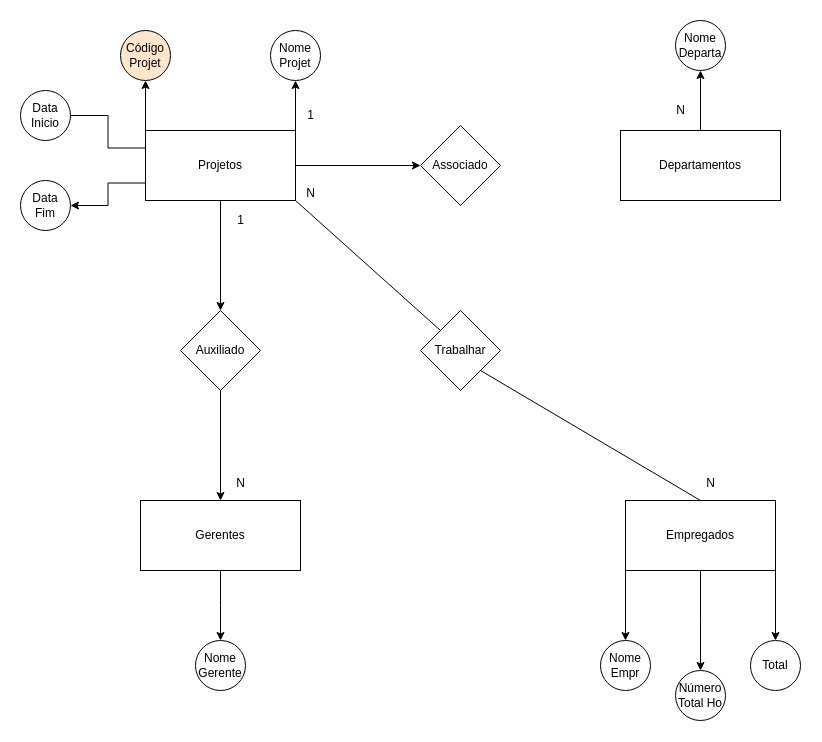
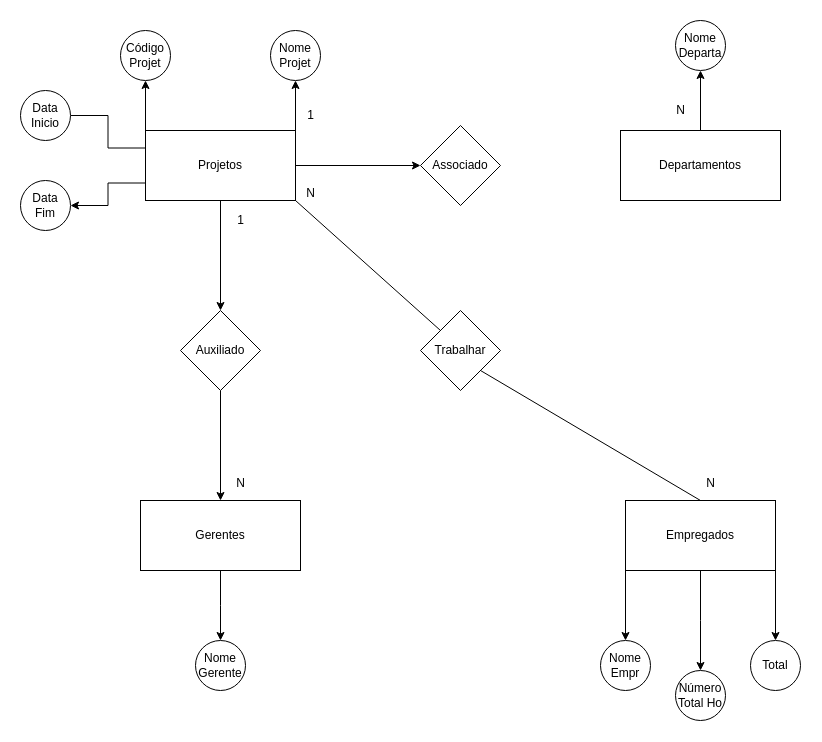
  <mxCell id="0" />
  <mxCell id="1" parent="0" />
  <mxCell id="2" style="edgeStyle=orthogonalEdgeStyle;rounded=0;orthogonalLoop=1;jettySize=auto;html=1;exitX=0.5;exitY=1;exitDx=0;exitDy=0;entryX=0.5;entryY=0;entryDx=0;entryDy=0;" edge="1" parent="1" source="8" target="18"><mxGeometry relative="1" as="geometry" /></mxCell>
  <mxCell id="3" style="edgeStyle=orthogonalEdgeStyle;rounded=0;orthogonalLoop=1;jettySize=auto;html=1;exitX=1;exitY=0.5;exitDx=0;exitDy=0;" edge="1" parent="1" source="8" target="19"><mxGeometry relative="1" as="geometry" /></mxCell>
  <mxCell id="4" style="edgeStyle=orthogonalEdgeStyle;rounded=0;orthogonalLoop=1;jettySize=auto;html=1;exitX=0;exitY=0;exitDx=0;exitDy=0;entryX=0.5;entryY=1;entryDx=0;entryDy=0;" edge="1" parent="1" source="8" target="23"><mxGeometry relative="1" as="geometry"><mxPoint x="145" y="90" as="targetPoint" /></mxGeometry></mxCell>
  <mxCell id="5" style="edgeStyle=orthogonalEdgeStyle;rounded=0;orthogonalLoop=1;jettySize=auto;html=1;exitX=1;exitY=0;exitDx=0;exitDy=0;entryX=0.5;entryY=1;entryDx=0;entryDy=0;" edge="1" parent="1" source="8" target="24"><mxGeometry relative="1" as="geometry" /></mxCell>
  <mxCell id="6" style="edgeStyle=orthogonalEdgeStyle;rounded=0;orthogonalLoop=1;jettySize=auto;html=1;exitX=0;exitY=0.25;exitDx=0;exitDy=0;entryX=1;entryY=0.5;entryDx=0;entryDy=0;endArrow=none;" edge="1" parent="1" source="8" target="25"><mxGeometry relative="1" as="geometry" /></mxCell>
  <mxCell id="7" style="edgeStyle=orthogonalEdgeStyle;rounded=0;orthogonalLoop=1;jettySize=auto;html=1;exitX=0;exitY=0.75;exitDx=0;exitDy=0;entryX=1;entryY=0.5;entryDx=0;entryDy=0;" edge="1" parent="1" source="8" target="26"><mxGeometry relative="1" as="geometry"><mxPoint x="80" y="190" as="targetPoint" /></mxGeometry></mxCell>
  <mxCell id="8" value="Projetos" style="rounded=0;whiteSpace=wrap;html=1;" parent="1" vertex="1"><mxGeometry x="145" y="130" width="150" height="70" as="geometry" /></mxCell>
  <mxCell id="9" style="edgeStyle=orthogonalEdgeStyle;rounded=0;orthogonalLoop=1;jettySize=auto;html=1;exitX=0;exitY=1;exitDx=0;exitDy=0;entryX=0.5;entryY=0;entryDx=0;entryDy=0;" edge="1" parent="1" source="12" target="29"><mxGeometry relative="1" as="geometry"><mxPoint x="625" y="640" as="targetPoint" /></mxGeometry></mxCell>
  <mxCell id="10" style="edgeStyle=orthogonalEdgeStyle;rounded=0;orthogonalLoop=1;jettySize=auto;html=1;exitX=1;exitY=1;exitDx=0;exitDy=0;entryX=0.5;entryY=0;entryDx=0;entryDy=0;" edge="1" parent="1" source="12" target="30"><mxGeometry relative="1" as="geometry"><mxPoint x="775" y="640" as="targetPoint" /></mxGeometry></mxCell>
  <mxCell id="11" style="edgeStyle=orthogonalEdgeStyle;rounded=0;orthogonalLoop=1;jettySize=auto;html=1;exitX=0.5;exitY=1;exitDx=0;exitDy=0;" edge="1" parent="1" source="12"><mxGeometry relative="1" as="geometry"><mxPoint x="700" y="670" as="targetPoint" /></mxGeometry></mxCell>
  <mxCell id="12" value="Empregados" style="rounded=0;whiteSpace=wrap;html=1;" parent="1" vertex="1"><mxGeometry x="625" y="500" width="150" height="70" as="geometry" /></mxCell>
  <mxCell id="13" style="edgeStyle=orthogonalEdgeStyle;rounded=0;orthogonalLoop=1;jettySize=auto;html=1;exitX=0.5;exitY=1;exitDx=0;exitDy=0;" edge="1" parent="1" source="14"><mxGeometry relative="1" as="geometry"><mxPoint x="220" y="640" as="targetPoint" /></mxGeometry></mxCell>
  <mxCell id="14" value="Gerentes" style="rounded=0;whiteSpace=wrap;html=1;" parent="1" vertex="1"><mxGeometry x="140" y="500" width="160" height="70" as="geometry" /></mxCell>
  <mxCell id="15" style="edgeStyle=orthogonalEdgeStyle;rounded=0;orthogonalLoop=1;jettySize=auto;html=1;exitX=0.5;exitY=0;exitDx=0;exitDy=0;entryX=0.5;entryY=1;entryDx=0;entryDy=0;" edge="1" parent="1" source="16" target="27"><mxGeometry relative="1" as="geometry"><mxPoint x="700" y="80" as="targetPoint" /></mxGeometry></mxCell>
  <mxCell id="16" value="Departamentos" style="rounded=0;whiteSpace=wrap;html=1;" parent="1" vertex="1"><mxGeometry x="620" y="130" width="160" height="70" as="geometry" /></mxCell>
  <mxCell id="17" style="edgeStyle=orthogonalEdgeStyle;rounded=0;orthogonalLoop=1;jettySize=auto;html=1;exitX=0.5;exitY=1;exitDx=0;exitDy=0;" edge="1" parent="1" source="18" target="14"><mxGeometry relative="1" as="geometry" /></mxCell>
  <mxCell id="18" value="Auxiliado" style="rhombus;whiteSpace=wrap;html=1;" vertex="1" parent="1"><mxGeometry x="180" y="310" width="80" height="80" as="geometry" /></mxCell>
  <mxCell id="19" value="Associado" style="rhombus;whiteSpace=wrap;html=1;" vertex="1" parent="1"><mxGeometry x="420" y="125" width="80" height="80" as="geometry" /></mxCell>
  <mxCell id="20" value="Trabalhar" style="rhombus;whiteSpace=wrap;html=1;" vertex="1" parent="1"><mxGeometry x="420" y="310" width="80" height="80" as="geometry" /></mxCell>
  <mxCell id="21" value="" style="endArrow=none;html=1;rounded=0;exitX=1;exitY=1;exitDx=0;exitDy=0;entryX=0;entryY=0;entryDx=0;entryDy=0;" edge="1" parent="1" source="8" target="20"><mxGeometry width="50" height="50" relative="1" as="geometry"><mxPoint x="510" y="420" as="sourcePoint" /><mxPoint x="560" y="370" as="targetPoint" /></mxGeometry></mxCell>
  <mxCell id="22" value="" style="endArrow=none;html=1;rounded=0;entryX=0.5;entryY=0;entryDx=0;entryDy=0;" edge="1" parent="1" target="12"><mxGeometry width="50" height="50" relative="1" as="geometry"><mxPoint x="480" y="370" as="sourcePoint" /><mxPoint x="560" y="370" as="targetPoint" /></mxGeometry></mxCell>
- <mxCell id="23" value="Código&lt;br&gt;Projet" style="ellipse;whiteSpace=wrap;html=1;aspect=fixed;fillColor=#ffe6cc;" vertex="1" parent="1"><mxGeometry x="120" y="30" width="50" height="50" as="geometry" /></mxCell>
+ <mxCell id="23" value="Código&lt;br&gt;Projet" style="ellipse;whiteSpace=wrap;html=1;aspect=fixed;" vertex="1" parent="1"><mxGeometry x="120" y="30" width="50" height="50" as="geometry" /></mxCell>
  <mxCell id="24" value="Nome&lt;br&gt;Projet" style="ellipse;whiteSpace=wrap;html=1;aspect=fixed;" vertex="1" parent="1"><mxGeometry x="270" y="30" width="50" height="50" as="geometry" /></mxCell>
  <mxCell id="25" value="Data&lt;br&gt;Inicio" style="ellipse;whiteSpace=wrap;html=1;aspect=fixed;" vertex="1" parent="1"><mxGeometry x="20" y="90" width="50" height="50" as="geometry" /></mxCell>
  <mxCell id="26" value="Data&lt;br&gt;Fim" style="ellipse;whiteSpace=wrap;html=1;aspect=fixed;" vertex="1" parent="1"><mxGeometry x="20" y="180" width="50" height="50" as="geometry" /></mxCell>
  <mxCell id="27" value="Nome&lt;br&gt;Departa" style="ellipse;whiteSpace=wrap;html=1;aspect=fixed;" vertex="1" parent="1"><mxGeometry x="675" y="20" width="50" height="50" as="geometry" /></mxCell>
  <mxCell id="28" value="Nome&lt;br&gt;Gerente" style="ellipse;whiteSpace=wrap;html=1;aspect=fixed;" vertex="1" parent="1"><mxGeometry x="195" y="640" width="50" height="50" as="geometry" /></mxCell>
  <mxCell id="29" value="Nome&lt;br&gt;Empr" style="ellipse;whiteSpace=wrap;html=1;aspect=fixed;" vertex="1" parent="1"><mxGeometry x="600" y="640" width="50" height="50" as="geometry" /></mxCell>
  <mxCell id="30" value="Total" style="ellipse;whiteSpace=wrap;html=1;aspect=fixed;" vertex="1" parent="1"><mxGeometry x="750" y="640" width="50" height="50" as="geometry" /></mxCell>
  <mxCell id="31" value="Número&lt;br&gt;Total Ho" style="ellipse;whiteSpace=wrap;html=1;aspect=fixed;" vertex="1" parent="1"><mxGeometry x="675" y="670" width="50" height="50" as="geometry" /></mxCell>
  <mxCell id="32" value="1" style="text;html=1;align=center;verticalAlign=middle;resizable=0;points=[];autosize=1;strokeColor=none;fillColor=none;" vertex="1" parent="1"><mxGeometry x="295" y="100" width="30" height="30" as="geometry" /></mxCell>
  <mxCell id="33" value="N" style="text;html=1;align=center;verticalAlign=middle;resizable=0;points=[];autosize=1;strokeColor=none;fillColor=none;" vertex="1" parent="1"><mxGeometry x="665" y="95" width="30" height="30" as="geometry" /></mxCell>
  <mxCell id="34" value="1" style="text;html=1;align=center;verticalAlign=middle;resizable=0;points=[];autosize=1;strokeColor=none;fillColor=none;" vertex="1" parent="1"><mxGeometry x="225" y="205" width="30" height="30" as="geometry" /></mxCell>
  <mxCell id="35" value="N" style="text;html=1;align=center;verticalAlign=middle;resizable=0;points=[];autosize=1;strokeColor=none;fillColor=none;" vertex="1" parent="1"><mxGeometry x="225" y="468" width="30" height="30" as="geometry" /></mxCell>
  <mxCell id="36" value="N" style="text;html=1;align=center;verticalAlign=middle;resizable=0;points=[];autosize=1;strokeColor=none;fillColor=none;" vertex="1" parent="1"><mxGeometry x="295" y="178" width="30" height="30" as="geometry" /></mxCell>
  <mxCell id="37" value="N" style="text;html=1;align=center;verticalAlign=middle;resizable=0;points=[];autosize=1;strokeColor=none;fillColor=none;" vertex="1" parent="1"><mxGeometry x="695" y="468" width="30" height="30" as="geometry" /></mxCell>
